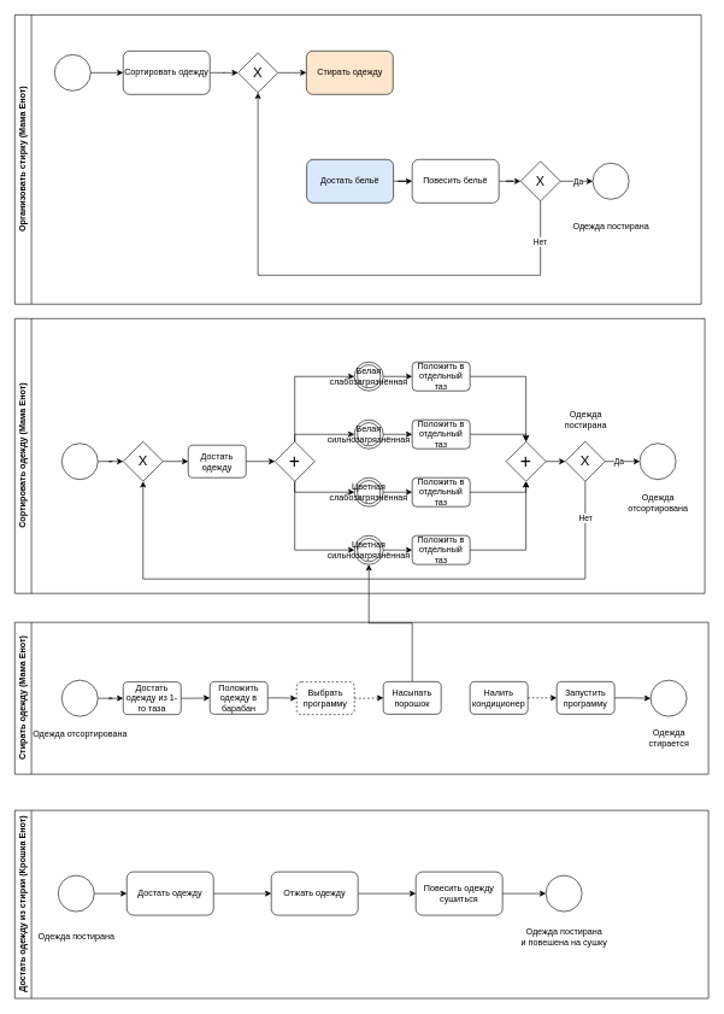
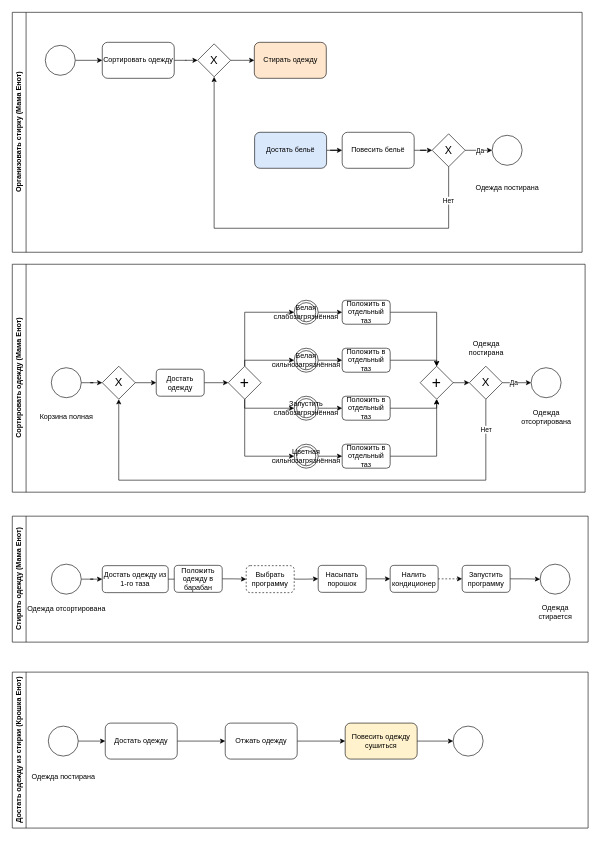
  <mxCell id="0" />
  <mxCell id="1" parent="0" />
  <mxCell id="2" value="Организовать стирку (Мама Енот)" style="swimlane;horizontal=0;whiteSpace=wrap;html=1;" parent="1" vertex="1"><mxGeometry x="20" y="20" width="950" height="400" as="geometry" /></mxCell>
  <mxCell id="3" style="edgeStyle=orthogonalEdgeStyle;rounded=0;orthogonalLoop=1;jettySize=auto;html=1;exitX=1;exitY=0.5;exitDx=0;exitDy=0;entryX=0;entryY=0.5;entryDx=0;entryDy=0;" edge="1" parent="2" source="4" target="6"><mxGeometry relative="1" as="geometry" /></mxCell>
  <mxCell id="4" value="" style="ellipse;whiteSpace=wrap;html=1;aspect=fixed;" parent="2" vertex="1"><mxGeometry x="55" y="55" width="50" height="50" as="geometry" /></mxCell>
  <mxCell id="5" value="" style="edgeStyle=orthogonalEdgeStyle;rounded=0;orthogonalLoop=1;jettySize=auto;html=1;" edge="1" parent="2" source="6" target="8"><mxGeometry relative="1" as="geometry" /></mxCell>
  <mxCell id="6" value="Сортировать одежду" style="rounded=1;whiteSpace=wrap;html=1;" vertex="1" parent="2"><mxGeometry x="150" y="50" width="120" height="60" as="geometry" /></mxCell>
  <mxCell id="7" value="" style="edgeStyle=orthogonalEdgeStyle;rounded=0;orthogonalLoop=1;jettySize=auto;html=1;" edge="1" parent="2" source="8" target="9"><mxGeometry relative="1" as="geometry" /></mxCell>
  <mxCell id="8" value="&lt;font style=&quot;font-size: 19px;&quot;&gt;Х&lt;/font&gt;" style="rhombus;whiteSpace=wrap;html=1;" vertex="1" parent="2"><mxGeometry x="309" y="52.5" width="55" height="55" as="geometry" /></mxCell>
  <mxCell id="9" value="Стирать одежду" style="rounded=1;whiteSpace=wrap;html=1;fillColor=#ffe6cc;" vertex="1" parent="2"><mxGeometry x="403.5" y="50" width="120" height="60" as="geometry" /></mxCell>
  <mxCell id="10" value="" style="edgeStyle=orthogonalEdgeStyle;rounded=0;orthogonalLoop=1;jettySize=auto;html=1;" edge="1" parent="2" source="11" target="13"><mxGeometry relative="1" as="geometry" /></mxCell>
  <mxCell id="11" value="Достать бельё" style="rounded=1;whiteSpace=wrap;html=1;fillColor=#dae8fc;" vertex="1" parent="2"><mxGeometry x="404" y="200" width="120" height="60" as="geometry" /></mxCell>
  <mxCell id="12" value="" style="edgeStyle=orthogonalEdgeStyle;rounded=0;orthogonalLoop=1;jettySize=auto;html=1;entryX=0;entryY=0.5;entryDx=0;entryDy=0;" edge="1" parent="2" source="13" target="18"><mxGeometry relative="1" as="geometry" /></mxCell>
  <mxCell id="13" value="Повесить бельё" style="rounded=1;whiteSpace=wrap;html=1;" vertex="1" parent="2"><mxGeometry x="550" y="200" width="120" height="60" as="geometry" /></mxCell>
  <mxCell id="14" style="edgeStyle=orthogonalEdgeStyle;rounded=0;orthogonalLoop=1;jettySize=auto;html=1;exitX=1;exitY=0.5;exitDx=0;exitDy=0;entryX=0;entryY=0.5;entryDx=0;entryDy=0;" edge="1" parent="2" source="18" target="19"><mxGeometry relative="1" as="geometry" /></mxCell>
  <mxCell id="15" value="Да" style="edgeLabel;html=1;align=center;verticalAlign=middle;resizable=0;points=[];" vertex="1" connectable="0" parent="14"><mxGeometry x="0.052" relative="1" as="geometry"><mxPoint as="offset" /></mxGeometry></mxCell>
  <mxCell id="16" style="edgeStyle=orthogonalEdgeStyle;rounded=0;orthogonalLoop=1;jettySize=auto;html=1;exitX=0.5;exitY=1;exitDx=0;exitDy=0;entryX=0.5;entryY=1;entryDx=0;entryDy=0;" edge="1" parent="2" source="18" target="8"><mxGeometry relative="1" as="geometry"><Array as="points"><mxPoint x="728" y="360" /><mxPoint x="337" y="360" /></Array></mxGeometry></mxCell>
  <mxCell id="17" value="Нет" style="edgeLabel;html=1;align=center;verticalAlign=middle;resizable=0;points=[];" vertex="1" connectable="0" parent="16"><mxGeometry x="-0.849" y="-1" relative="1" as="geometry"><mxPoint as="offset" /></mxGeometry></mxCell>
  <mxCell id="18" value="&lt;font style=&quot;font-size: 18px;&quot;&gt;Х&lt;/font&gt;" style="rhombus;whiteSpace=wrap;html=1;" vertex="1" parent="2"><mxGeometry x="700" y="202.5" width="55" height="55" as="geometry" /></mxCell>
  <mxCell id="19" value="" style="ellipse;whiteSpace=wrap;html=1;aspect=fixed;" vertex="1" parent="2"><mxGeometry x="800" y="205" width="50" height="50" as="geometry" /></mxCell>
  <mxCell id="20" value="Одежда постирана" style="text;html=1;align=center;verticalAlign=middle;resizable=0;points=[];autosize=1;strokeColor=none;fillColor=none;" vertex="1" parent="2"><mxGeometry x="760" y="277.5" width="130" height="30" as="geometry" /></mxCell>
  <mxCell id="21" value="Сортировать одежду (Мама Енот)" style="swimlane;horizontal=0;whiteSpace=wrap;html=1;" parent="1" vertex="1"><mxGeometry x="20" y="440" width="955" height="380" as="geometry" /></mxCell>
  <mxCell id="22" value="" style="edgeStyle=orthogonalEdgeStyle;rounded=0;orthogonalLoop=1;jettySize=auto;html=1;" edge="1" parent="21" source="23" target="28"><mxGeometry relative="1" as="geometry" /></mxCell>
  <mxCell id="23" value="" style="ellipse;whiteSpace=wrap;html=1;aspect=fixed;" vertex="1" parent="21"><mxGeometry x="65" y="172.5" width="50" height="50" as="geometry" /></mxCell>
+ <mxCell id="24" value="Корзина полная" style="text;html=1;align=center;verticalAlign=middle;resizable=0;points=[];autosize=1;strokeColor=none;fillColor=none;" vertex="1" parent="21"><mxGeometry x="35" y="240" width="110" height="30" as="geometry" /></mxCell>
  <mxCell id="25" value="" style="ellipse;whiteSpace=wrap;html=1;aspect=fixed;" vertex="1" parent="21"><mxGeometry x="865" y="172.5" width="50" height="50" as="geometry" /></mxCell>
  <mxCell id="26" value="Одежда&lt;br style=&quot;border-color: var(--border-color);&quot;&gt;отсортирована" style="text;html=1;align=center;verticalAlign=middle;resizable=0;points=[];autosize=1;strokeColor=none;fillColor=none;" vertex="1" parent="21"><mxGeometry x="835" y="235" width="110" height="40" as="geometry" /></mxCell>
  <mxCell id="27" style="edgeStyle=orthogonalEdgeStyle;rounded=0;orthogonalLoop=1;jettySize=auto;html=1;exitX=1;exitY=0.5;exitDx=0;exitDy=0;entryX=0;entryY=0.5;entryDx=0;entryDy=0;" edge="1" parent="21" source="28" target="30"><mxGeometry relative="1" as="geometry" /></mxCell>
  <mxCell id="28" value="&lt;font style=&quot;font-size: 19px;&quot;&gt;Х&lt;/font&gt;" style="rhombus;whiteSpace=wrap;html=1;" vertex="1" parent="21"><mxGeometry x="150" y="170" width="55" height="55" as="geometry" /></mxCell>
  <mxCell id="29" style="edgeStyle=orthogonalEdgeStyle;rounded=0;orthogonalLoop=1;jettySize=auto;html=1;exitX=1;exitY=0.5;exitDx=0;exitDy=0;entryX=0;entryY=0.5;entryDx=0;entryDy=0;" edge="1" parent="21" source="30" target="35"><mxGeometry relative="1" as="geometry" /></mxCell>
  <mxCell id="30" value="Достать одежду" style="rounded=1;whiteSpace=wrap;html=1;" vertex="1" parent="21"><mxGeometry x="240" y="175" width="80" height="45" as="geometry" /></mxCell>
  <mxCell id="31" style="edgeStyle=orthogonalEdgeStyle;rounded=0;orthogonalLoop=1;jettySize=auto;html=1;exitX=0.5;exitY=0;exitDx=0;exitDy=0;entryX=0;entryY=0.5;entryDx=0;entryDy=0;" edge="1" parent="21" source="35" target="37"><mxGeometry relative="1" as="geometry" /></mxCell>
  <mxCell id="32" style="edgeStyle=orthogonalEdgeStyle;rounded=0;orthogonalLoop=1;jettySize=auto;html=1;exitX=0.5;exitY=0;exitDx=0;exitDy=0;entryX=0;entryY=0.5;entryDx=0;entryDy=0;" edge="1" parent="21" source="35" target="39"><mxGeometry relative="1" as="geometry"><Array as="points"><mxPoint x="388" y="160" /></Array></mxGeometry></mxCell>
  <mxCell id="33" style="edgeStyle=orthogonalEdgeStyle;rounded=0;orthogonalLoop=1;jettySize=auto;html=1;exitX=0.5;exitY=1;exitDx=0;exitDy=0;entryX=0;entryY=0.5;entryDx=0;entryDy=0;" edge="1" parent="21" source="35" target="41"><mxGeometry relative="1" as="geometry"><Array as="points"><mxPoint x="388" y="240" /></Array></mxGeometry></mxCell>
  <mxCell id="34" style="edgeStyle=orthogonalEdgeStyle;rounded=0;orthogonalLoop=1;jettySize=auto;html=1;exitX=0.5;exitY=1;exitDx=0;exitDy=0;entryX=0;entryY=0.5;entryDx=0;entryDy=0;" edge="1" parent="21" source="35" target="43"><mxGeometry relative="1" as="geometry" /></mxCell>
  <mxCell id="35" value="&lt;font style=&quot;font-size: 26px;&quot;&gt;+&lt;/font&gt;" style="rhombus;whiteSpace=wrap;html=1;" vertex="1" parent="21"><mxGeometry x="360" y="170" width="55" height="55" as="geometry" /></mxCell>
  <mxCell id="36" value="" style="edgeStyle=orthogonalEdgeStyle;rounded=0;orthogonalLoop=1;jettySize=auto;html=1;" edge="1" parent="21" source="37" target="45"><mxGeometry relative="1" as="geometry" /></mxCell>
  <mxCell id="37" value="Белая слабозагрязнённая" style="ellipse;shape=doubleEllipse;whiteSpace=wrap;html=1;aspect=fixed;" vertex="1" parent="21"><mxGeometry x="470" y="60" width="40" height="40" as="geometry" /></mxCell>
  <mxCell id="38" value="" style="edgeStyle=orthogonalEdgeStyle;rounded=0;orthogonalLoop=1;jettySize=auto;html=1;" edge="1" parent="21" source="39" target="47"><mxGeometry relative="1" as="geometry" /></mxCell>
  <mxCell id="39" value="Белая сильнозагрязнённая" style="ellipse;shape=doubleEllipse;whiteSpace=wrap;html=1;aspect=fixed;" vertex="1" parent="21"><mxGeometry x="470" y="140" width="40" height="40" as="geometry" /></mxCell>
  <mxCell id="40" value="" style="edgeStyle=orthogonalEdgeStyle;rounded=0;orthogonalLoop=1;jettySize=auto;html=1;" edge="1" parent="21" source="41" target="49"><mxGeometry relative="1" as="geometry" /></mxCell>
- <mxCell id="41" value="Цветная&lt;br&gt;слабозагрязнённая" style="ellipse;shape=doubleEllipse;whiteSpace=wrap;html=1;aspect=fixed;" vertex="1" parent="21"><mxGeometry x="470" y="220" width="40" height="40" as="geometry" /></mxCell>
+ <mxCell id="41" value="Запустить&lt;br&gt;слабозагрязнённая" style="ellipse;shape=doubleEllipse;whiteSpace=wrap;html=1;aspect=fixed;" vertex="1" parent="21"><mxGeometry x="470" y="220" width="40" height="40" as="geometry" /></mxCell>
  <mxCell id="42" value="" style="edgeStyle=orthogonalEdgeStyle;rounded=0;orthogonalLoop=1;jettySize=auto;html=1;" edge="1" parent="21" source="43" target="51"><mxGeometry relative="1" as="geometry" /></mxCell>
  <mxCell id="43" value="Цветная&lt;br&gt;сильнозагрязнённая" style="ellipse;shape=doubleEllipse;whiteSpace=wrap;html=1;aspect=fixed;" vertex="1" parent="21"><mxGeometry x="470" y="300" width="40" height="40" as="geometry" /></mxCell>
  <mxCell id="44" style="edgeStyle=orthogonalEdgeStyle;rounded=0;orthogonalLoop=1;jettySize=auto;html=1;exitX=1;exitY=0.5;exitDx=0;exitDy=0;entryX=0.5;entryY=0;entryDx=0;entryDy=0;" edge="1" parent="21" source="45" target="53"><mxGeometry relative="1" as="geometry" /></mxCell>
  <mxCell id="45" value="Положить в отдельный таз" style="rounded=1;whiteSpace=wrap;html=1;" vertex="1" parent="21"><mxGeometry x="550" y="60" width="80" height="40" as="geometry" /></mxCell>
  <mxCell id="46" style="edgeStyle=orthogonalEdgeStyle;rounded=0;orthogonalLoop=1;jettySize=auto;html=1;exitX=1;exitY=0.5;exitDx=0;exitDy=0;entryX=0.5;entryY=0;entryDx=0;entryDy=0;" edge="1" parent="21" source="47" target="53"><mxGeometry relative="1" as="geometry"><Array as="points"><mxPoint x="708" y="160" /></Array></mxGeometry></mxCell>
  <mxCell id="47" value="Положить в отдельный таз" style="rounded=1;whiteSpace=wrap;html=1;" vertex="1" parent="21"><mxGeometry x="550" y="140" width="80" height="40" as="geometry" /></mxCell>
  <mxCell id="48" style="edgeStyle=orthogonalEdgeStyle;rounded=0;orthogonalLoop=1;jettySize=auto;html=1;exitX=1;exitY=0.5;exitDx=0;exitDy=0;entryX=0.5;entryY=1;entryDx=0;entryDy=0;" edge="1" parent="21" source="49" target="53"><mxGeometry relative="1" as="geometry"><Array as="points"><mxPoint x="708" y="240" /></Array></mxGeometry></mxCell>
  <mxCell id="49" value="Положить в отдельный таз" style="rounded=1;whiteSpace=wrap;html=1;" vertex="1" parent="21"><mxGeometry x="550" y="220" width="80" height="40" as="geometry" /></mxCell>
  <mxCell id="50" style="edgeStyle=orthogonalEdgeStyle;rounded=0;orthogonalLoop=1;jettySize=auto;html=1;exitX=1;exitY=0.5;exitDx=0;exitDy=0;entryX=0.5;entryY=1;entryDx=0;entryDy=0;" edge="1" parent="21" source="51" target="53"><mxGeometry relative="1" as="geometry"><mxPoint x="710" y="240" as="targetPoint" /></mxGeometry></mxCell>
  <mxCell id="51" value="Положить в отдельный таз" style="rounded=1;whiteSpace=wrap;html=1;" vertex="1" parent="21"><mxGeometry x="550" y="300" width="80" height="40" as="geometry" /></mxCell>
  <mxCell id="52" style="edgeStyle=orthogonalEdgeStyle;rounded=0;orthogonalLoop=1;jettySize=auto;html=1;exitX=1;exitY=0.5;exitDx=0;exitDy=0;entryX=0;entryY=0.5;entryDx=0;entryDy=0;" edge="1" parent="21" source="53" target="58"><mxGeometry relative="1" as="geometry" /></mxCell>
  <mxCell id="53" value="&lt;font style=&quot;font-size: 26px;&quot;&gt;+&lt;/font&gt;" style="rhombus;whiteSpace=wrap;html=1;" vertex="1" parent="21"><mxGeometry x="680" y="170" width="55" height="55" as="geometry" /></mxCell>
  <mxCell id="54" style="edgeStyle=orthogonalEdgeStyle;rounded=0;orthogonalLoop=1;jettySize=auto;html=1;exitX=1;exitY=0.5;exitDx=0;exitDy=0;entryX=0;entryY=0.5;entryDx=0;entryDy=0;" edge="1" parent="21" source="58" target="25"><mxGeometry relative="1" as="geometry" /></mxCell>
  <mxCell id="55" value="Да" style="edgeLabel;html=1;align=center;verticalAlign=middle;resizable=0;points=[];" vertex="1" connectable="0" parent="54"><mxGeometry x="-0.264" y="2" relative="1" as="geometry"><mxPoint y="1" as="offset" /></mxGeometry></mxCell>
  <mxCell id="56" style="edgeStyle=orthogonalEdgeStyle;rounded=0;orthogonalLoop=1;jettySize=auto;html=1;exitX=0.5;exitY=1;exitDx=0;exitDy=0;entryX=0.5;entryY=1;entryDx=0;entryDy=0;" edge="1" parent="21" source="58" target="28"><mxGeometry relative="1" as="geometry"><Array as="points"><mxPoint x="790" y="360" /><mxPoint x="178" y="360" /></Array></mxGeometry></mxCell>
  <mxCell id="57" value="Нет" style="edgeLabel;html=1;align=center;verticalAlign=middle;resizable=0;points=[];" vertex="1" connectable="0" parent="56"><mxGeometry x="-0.887" relative="1" as="geometry"><mxPoint as="offset" /></mxGeometry></mxCell>
  <mxCell id="58" value="&lt;font style=&quot;font-size: 19px;&quot;&gt;Х&lt;/font&gt;" style="rhombus;whiteSpace=wrap;html=1;" vertex="1" parent="21"><mxGeometry x="762" y="170" width="55" height="55" as="geometry" /></mxCell>
  <mxCell id="59" value="Одежда &lt;br&gt;постирана" style="text;html=1;align=center;verticalAlign=middle;resizable=0;points=[];autosize=1;strokeColor=none;fillColor=none;" vertex="1" parent="21"><mxGeometry x="749.5" y="120" width="80" height="40" as="geometry" /></mxCell>
  <mxCell id="60" value="Стирать одежду (Мама Енот)" style="swimlane;horizontal=0;whiteSpace=wrap;html=1;" vertex="1" parent="1"><mxGeometry x="20" y="860" width="960" height="210" as="geometry" /></mxCell>
  <mxCell id="61" value="" style="edgeStyle=orthogonalEdgeStyle;rounded=0;orthogonalLoop=1;jettySize=auto;html=1;" edge="1" parent="60" source="62" target="65"><mxGeometry relative="1" as="geometry" /></mxCell>
  <mxCell id="62" value="" style="ellipse;whiteSpace=wrap;html=1;aspect=fixed;" vertex="1" parent="60"><mxGeometry x="65" y="80" width="50" height="50" as="geometry" /></mxCell>
  <mxCell id="63" value="Одежда отсортирована" style="text;html=1;align=center;verticalAlign=middle;resizable=0;points=[];autosize=1;strokeColor=none;fillColor=none;" vertex="1" parent="60"><mxGeometry x="15" y="140" width="150" height="30" as="geometry" /></mxCell>
  <mxCell id="64" value="" style="edgeStyle=orthogonalEdgeStyle;rounded=0;orthogonalLoop=1;jettySize=auto;html=1;" edge="1" parent="60" source="65" target="67"><mxGeometry relative="1" as="geometry" /></mxCell>
- <mxCell id="65" value="Достать одежду из 1-го таза" style="rounded=1;whiteSpace=wrap;html=1;" vertex="1" parent="60"><mxGeometry x="150" y="82.5" width="80" height="45" as="geometry" /></mxCell>
+ <mxCell id="65" value="Достать одежду из 1-го таза" style="rounded=1;whiteSpace=wrap;html=1;" vertex="1" parent="60"><mxGeometry x="150" y="82.5" width="110" height="45" as="geometry" /></mxCell>
  <mxCell id="66" value="" style="edgeStyle=orthogonalEdgeStyle;rounded=0;orthogonalLoop=1;jettySize=auto;html=1;" edge="1" parent="60" source="67" target="69"><mxGeometry relative="1" as="geometry" /></mxCell>
  <mxCell id="67" value="Положить одежду в барабан" style="rounded=1;whiteSpace=wrap;html=1;" vertex="1" parent="60"><mxGeometry x="270" y="82" width="80" height="45" as="geometry" /></mxCell>
- <mxCell id="68" value="" style="edgeStyle=orthogonalEdgeStyle;rounded=0;orthogonalLoop=1;jettySize=auto;html=1;dashed=1;" edge="1" parent="60" source="69" target="71"><mxGeometry relative="1" as="geometry" /></mxCell>
+ <mxCell id="68" value="" style="edgeStyle=orthogonalEdgeStyle;rounded=0;orthogonalLoop=1;jettySize=auto;html=1;" edge="1" parent="60" source="69" target="71"><mxGeometry relative="1" as="geometry" /></mxCell>
  <mxCell id="69" value="Выбрать программу" style="rounded=1;whiteSpace=wrap;html=1;dashed=1;" vertex="1" parent="60"><mxGeometry x="390" y="82.5" width="80" height="45" as="geometry" /></mxCell>
- <mxCell id="70" value="" style="edgeStyle=orthogonalEdgeStyle;rounded=0;orthogonalLoop=1;jettySize=auto;html=1;" edge="1" parent="60" source="71" target="43"><mxGeometry relative="1" as="geometry" /></mxCell>
+ <mxCell id="70" value="" style="edgeStyle=orthogonalEdgeStyle;rounded=0;orthogonalLoop=1;jettySize=auto;html=1;" edge="1" parent="60" source="71" target="73"><mxGeometry relative="1" as="geometry" /></mxCell>
  <mxCell id="71" value="Насыпать порошок" style="rounded=1;whiteSpace=wrap;html=1;" vertex="1" parent="60"><mxGeometry x="510" y="82" width="80" height="45" as="geometry" /></mxCell>
  <mxCell id="72" value="" style="edgeStyle=orthogonalEdgeStyle;rounded=0;orthogonalLoop=1;jettySize=auto;html=1;dashed=1;" edge="1" parent="60" source="73" target="75"><mxGeometry relative="1" as="geometry" /></mxCell>
  <mxCell id="73" value="Налить кондиционер" style="rounded=1;whiteSpace=wrap;html=1;" vertex="1" parent="60"><mxGeometry x="630" y="82" width="80" height="45" as="geometry" /></mxCell>
  <mxCell id="74" value="" style="edgeStyle=orthogonalEdgeStyle;rounded=0;orthogonalLoop=1;jettySize=auto;html=1;entryX=0;entryY=0.5;entryDx=0;entryDy=0;" edge="1" parent="60" source="75" target="76"><mxGeometry relative="1" as="geometry" /></mxCell>
  <mxCell id="75" value="Запустить программу" style="rounded=1;whiteSpace=wrap;html=1;" vertex="1" parent="60"><mxGeometry x="750" y="82" width="80" height="45" as="geometry" /></mxCell>
  <mxCell id="76" value="" style="ellipse;whiteSpace=wrap;html=1;aspect=fixed;" vertex="1" parent="60"><mxGeometry x="880" y="80" width="50" height="50" as="geometry" /></mxCell>
  <mxCell id="77" value="Одежда &lt;br&gt;стирается" style="text;html=1;align=center;verticalAlign=middle;resizable=0;points=[];autosize=1;strokeColor=none;fillColor=none;" vertex="1" parent="60"><mxGeometry x="865" y="140" width="80" height="40" as="geometry" /></mxCell>
  <mxCell id="78" value="Достать одежду из стирки (Крошка Енот)" style="swimlane;horizontal=0;whiteSpace=wrap;html=1;" vertex="1" parent="1"><mxGeometry x="20" y="1120" width="960" height="260" as="geometry" /></mxCell>
  <mxCell id="79" value="" style="edgeStyle=orthogonalEdgeStyle;rounded=0;orthogonalLoop=1;jettySize=auto;html=1;" edge="1" parent="78" source="80" target="83"><mxGeometry relative="1" as="geometry" /></mxCell>
  <mxCell id="80" value="" style="ellipse;whiteSpace=wrap;html=1;aspect=fixed;" vertex="1" parent="78"><mxGeometry x="60" y="90" width="50" height="50" as="geometry" /></mxCell>
  <mxCell id="81" value="Одежда постирана" style="text;html=1;align=center;verticalAlign=middle;resizable=0;points=[];autosize=1;strokeColor=none;fillColor=none;" vertex="1" parent="78"><mxGeometry x="20" y="160" width="130" height="30" as="geometry" /></mxCell>
  <mxCell id="82" value="" style="edgeStyle=orthogonalEdgeStyle;rounded=0;orthogonalLoop=1;jettySize=auto;html=1;" edge="1" parent="78" source="83" target="85"><mxGeometry relative="1" as="geometry" /></mxCell>
  <mxCell id="83" value="Достать одежду" style="rounded=1;whiteSpace=wrap;html=1;" vertex="1" parent="78"><mxGeometry x="155" y="85" width="120" height="60" as="geometry" /></mxCell>
  <mxCell id="84" value="" style="edgeStyle=orthogonalEdgeStyle;rounded=0;orthogonalLoop=1;jettySize=auto;html=1;" edge="1" parent="78" source="85" target="87"><mxGeometry relative="1" as="geometry" /></mxCell>
  <mxCell id="85" value="Отжать одежду" style="whiteSpace=wrap;html=1;rounded=1;" vertex="1" parent="78"><mxGeometry x="355" y="85" width="120" height="60" as="geometry" /></mxCell>
  <mxCell id="86" value="" style="edgeStyle=orthogonalEdgeStyle;rounded=0;orthogonalLoop=1;jettySize=auto;html=1;" edge="1" parent="78" source="87" target="88"><mxGeometry relative="1" as="geometry" /></mxCell>
- <mxCell id="87" value="Повесить одежду сушиться" style="whiteSpace=wrap;html=1;rounded=1;" vertex="1" parent="78"><mxGeometry x="555" y="85" width="120" height="60" as="geometry" /></mxCell>
+ <mxCell id="87" value="Повесить одежду сушиться" style="whiteSpace=wrap;html=1;rounded=1;fillColor=#fff2cc;" vertex="1" parent="78"><mxGeometry x="555" y="85" width="120" height="60" as="geometry" /></mxCell>
  <mxCell id="88" value="" style="ellipse;whiteSpace=wrap;html=1;aspect=fixed;" vertex="1" parent="78"><mxGeometry x="735" y="90" width="50" height="50" as="geometry" /></mxCell>
- <mxCell id="89" value="Одежда постирана &lt;br&gt;и повешена на сушку" style="text;html=1;align=center;verticalAlign=middle;resizable=0;points=[];autosize=1;strokeColor=none;fillColor=none;" vertex="1" parent="78"><mxGeometry x="690" y="155" width="140" height="40" as="geometry" /></mxCell>
